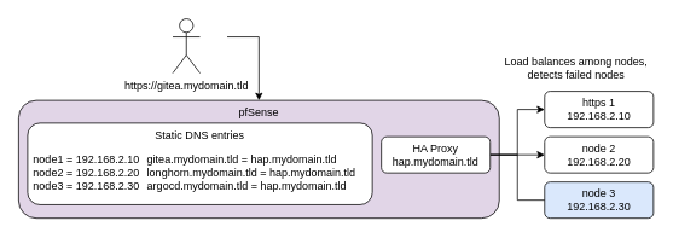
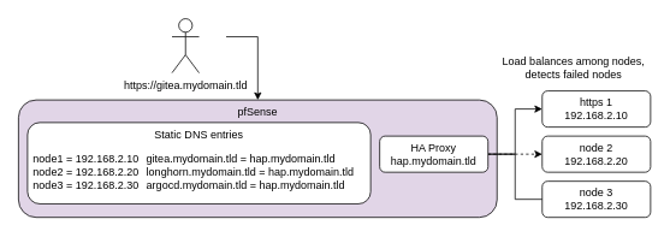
  <mxCell id="0" />
  <mxCell id="1" parent="0" />
  <mxCell id="2" value="pfSense" style="rounded=1;whiteSpace=wrap;html=1;verticalAlign=top;fillColor=#e1d5e7;" vertex="1" parent="1"><mxGeometry x="20" y="110" width="530" height="130" as="geometry" /></mxCell>
  <mxCell id="3" value="Static DNS entries&lt;div&gt;&lt;br&gt;&lt;/div&gt;&lt;div style=&quot;text-align: left;&quot;&gt;&lt;br&gt;&lt;/div&gt;" style="rounded=1;whiteSpace=wrap;html=1;verticalAlign=top;" vertex="1" parent="1"><mxGeometry x="30" y="135" width="380" height="90" as="geometry" /></mxCell>
  <mxCell id="4" value="&lt;font style=&quot;color: light-dark(rgb(0, 0, 0), rgb(0, 204, 0));&quot;&gt;https://gitea.mydomain.tld&lt;/font&gt;" style="shape=umlActor;verticalLabelPosition=bottom;verticalAlign=top;html=1;outlineConnect=0;" vertex="1" parent="1"><mxGeometry x="190" y="20" width="30" height="60" as="geometry" /></mxCell>
  <mxCell id="5" value="node1 = 192.168.2.10&#10;node2 = 192.168.2.20&#10;node3 = 192.168.2.30" style="text;html=1;align=center;verticalAlign=middle;whiteSpace=wrap;rounded=0;" vertex="1" parent="1"><mxGeometry x="30" y="170" width="130" height="40" as="geometry" /></mxCell>
  <mxCell id="6" value="&lt;font style=&quot;color: light-dark(rgb(0, 0, 0), rgb(0, 204, 0));&quot;&gt;gitea.mydomain.tld = hap.mydomain.tld&lt;/font&gt;&lt;br&gt;longhorn.mydomain.tld = hap.mydomain.tld&lt;br&gt;argocd.mydomain.tld = hap.mydomain.tld" style="text;html=1;align=left;verticalAlign=middle;whiteSpace=wrap;rounded=0;" vertex="1" parent="1"><mxGeometry x="160" y="166.25" width="240" height="47.5" as="geometry" /></mxCell>
  <mxCell id="7" value="&lt;font style=&quot;color: light-dark(rgb(0, 0, 0), rgb(0, 204, 0));&quot;&gt;https 1&lt;br&gt;&lt;/font&gt;192.168.2.10" style="rounded=1;whiteSpace=wrap;html=1;" vertex="1" parent="1"><mxGeometry x="600" y="100" width="120" height="40" as="geometry" /></mxCell>
  <mxCell id="8" value="&lt;font style=&quot;color: light-dark(rgb(0, 0, 0), rgb(0, 204, 0));&quot;&gt;node 2&lt;/font&gt;&lt;br&gt;192.168.2.20" style="rounded=1;whiteSpace=wrap;html=1;" vertex="1" parent="1"><mxGeometry x="600" y="150" width="120" height="40" as="geometry" /></mxCell>
- <mxCell id="9" value="&lt;font style=&quot;color: light-dark(rgb(0, 0, 0), rgb(0, 204, 0));&quot;&gt;node 3&lt;/font&gt;&lt;br&gt;192.168.2.30" style="rounded=1;whiteSpace=wrap;html=1;fillColor=#dae8fc;" vertex="1" parent="1"><mxGeometry x="600" y="200" width="120" height="40" as="geometry" /></mxCell>
- <mxCell id="10" style="edgeStyle=none;html=1;exitX=1;exitY=0.5;exitDx=0;exitDy=0;entryX=0;entryY=0.5;entryDx=0;entryDy=0;" edge="1" parent="1" source="13" target="8"><mxGeometry relative="1" as="geometry" /></mxCell>
+ <mxCell id="9" value="&lt;font style=&quot;color: light-dark(rgb(0, 0, 0), rgb(0, 204, 0));&quot;&gt;node 3&lt;/font&gt;&lt;br&gt;192.168.2.30" style="rounded=1;whiteSpace=wrap;html=1;" vertex="1" parent="1"><mxGeometry x="600" y="200" width="120" height="40" as="geometry" /></mxCell>
+ <mxCell id="10" style="edgeStyle=none;html=1;exitX=1;exitY=0.5;exitDx=0;exitDy=0;entryX=0;entryY=0.5;entryDx=0;entryDy=0;dashed=1;" edge="1" parent="1" source="13" target="8"><mxGeometry relative="1" as="geometry" /></mxCell>
  <mxCell id="11" style="edgeStyle=orthogonalEdgeStyle;html=1;exitX=1;exitY=0.5;exitDx=0;exitDy=0;entryX=0;entryY=0.5;entryDx=0;entryDy=0;rounded=0;curved=0;" edge="1" parent="1" source="13" target="7"><mxGeometry relative="1" as="geometry" /></mxCell>
  <mxCell id="12" style="edgeStyle=orthogonalEdgeStyle;html=1;exitX=1;exitY=0.5;exitDx=0;exitDy=0;entryX=0;entryY=0.5;entryDx=0;entryDy=0;rounded=0;strokeColor=default;align=center;verticalAlign=middle;fontFamily=Helvetica;fontSize=11;fontColor=default;labelBackgroundColor=default;endArrow=none;" edge="1" parent="1" source="13" target="9"><mxGeometry relative="1" as="geometry" /></mxCell>
  <mxCell id="13" value="HA Proxy&lt;br&gt;&lt;font style=&quot;color: light-dark(rgb(0, 0, 0), rgb(0, 204, 0));&quot;&gt;hap.mydomain.tld&lt;/font&gt;" style="rounded=1;whiteSpace=wrap;html=1;" vertex="1" parent="1"><mxGeometry x="420" y="150" width="120" height="40" as="geometry" /></mxCell>
  <mxCell id="14" value="" style="endArrow=classic;html=1;entryX=0.5;entryY=0;entryDx=0;entryDy=0;edgeStyle=orthogonalEdgeStyle;rounded=0;curved=0;strokeColor=light-dark(#000000,#00CC00);" edge="1" parent="1" target="2"><mxGeometry width="50" height="50" relative="1" as="geometry"><mxPoint x="250" y="40" as="sourcePoint" /><mxPoint x="530" y="120" as="targetPoint" /><Array as="points"><mxPoint x="285" y="40" /></Array></mxGeometry></mxCell>
  <mxCell id="15" value="Load balances among nodes, detects failed nodes" style="text;html=1;align=center;verticalAlign=middle;whiteSpace=wrap;rounded=0;fontColor=light-dark(#000000,#00CC00);" vertex="1" parent="1"><mxGeometry x="550" y="60" width="170" height="30" as="geometry" /></mxCell>
